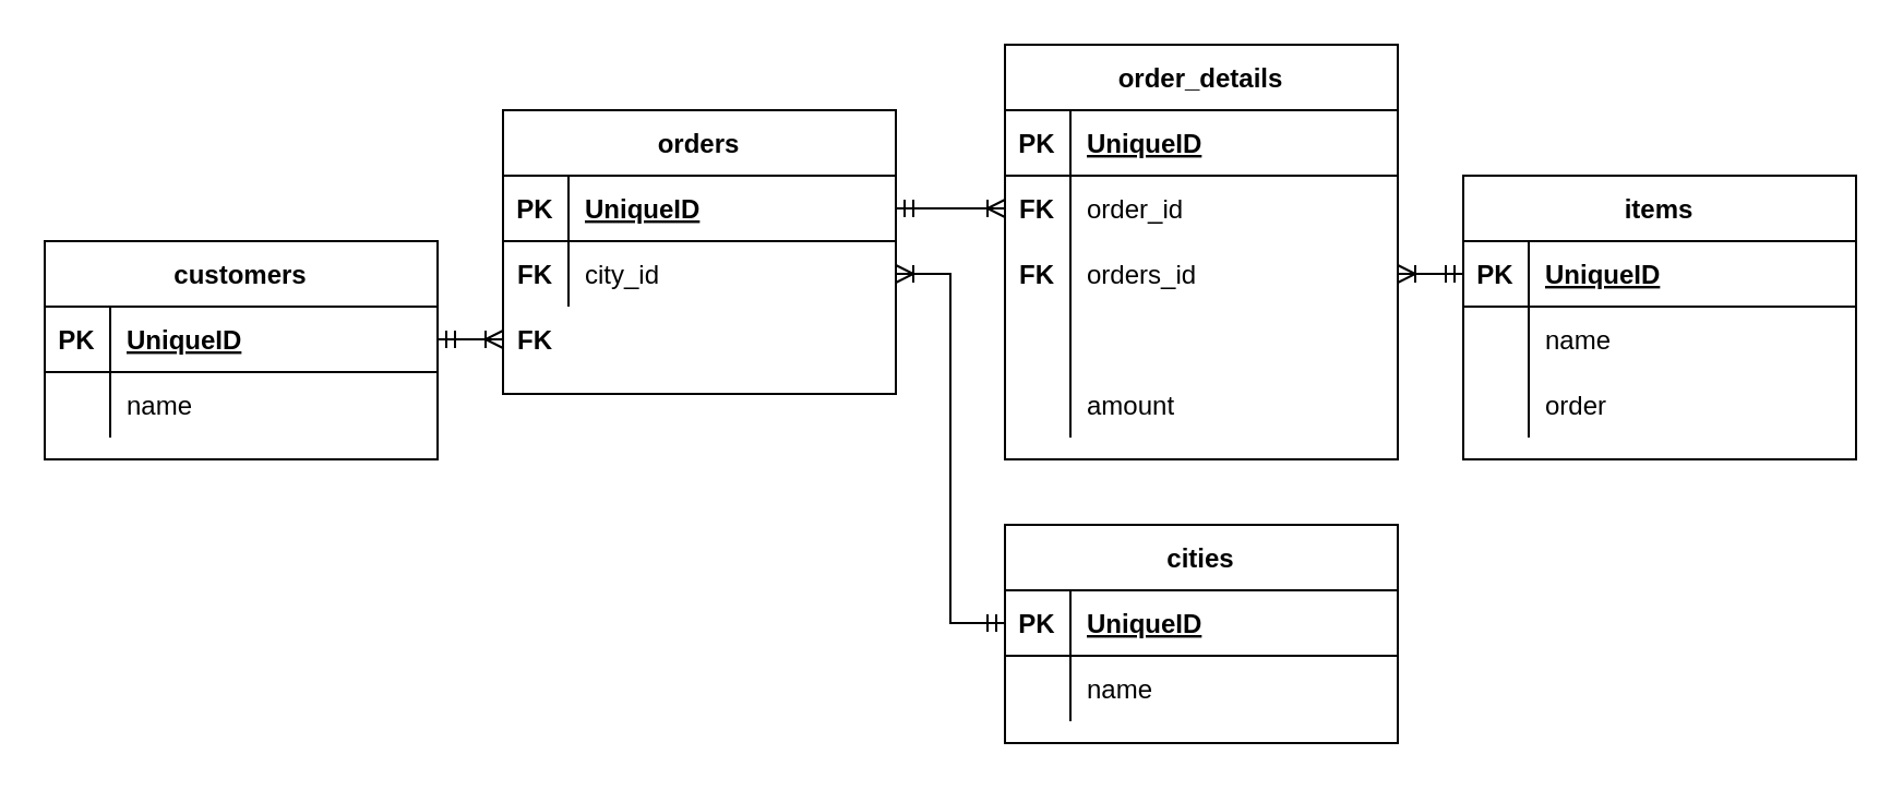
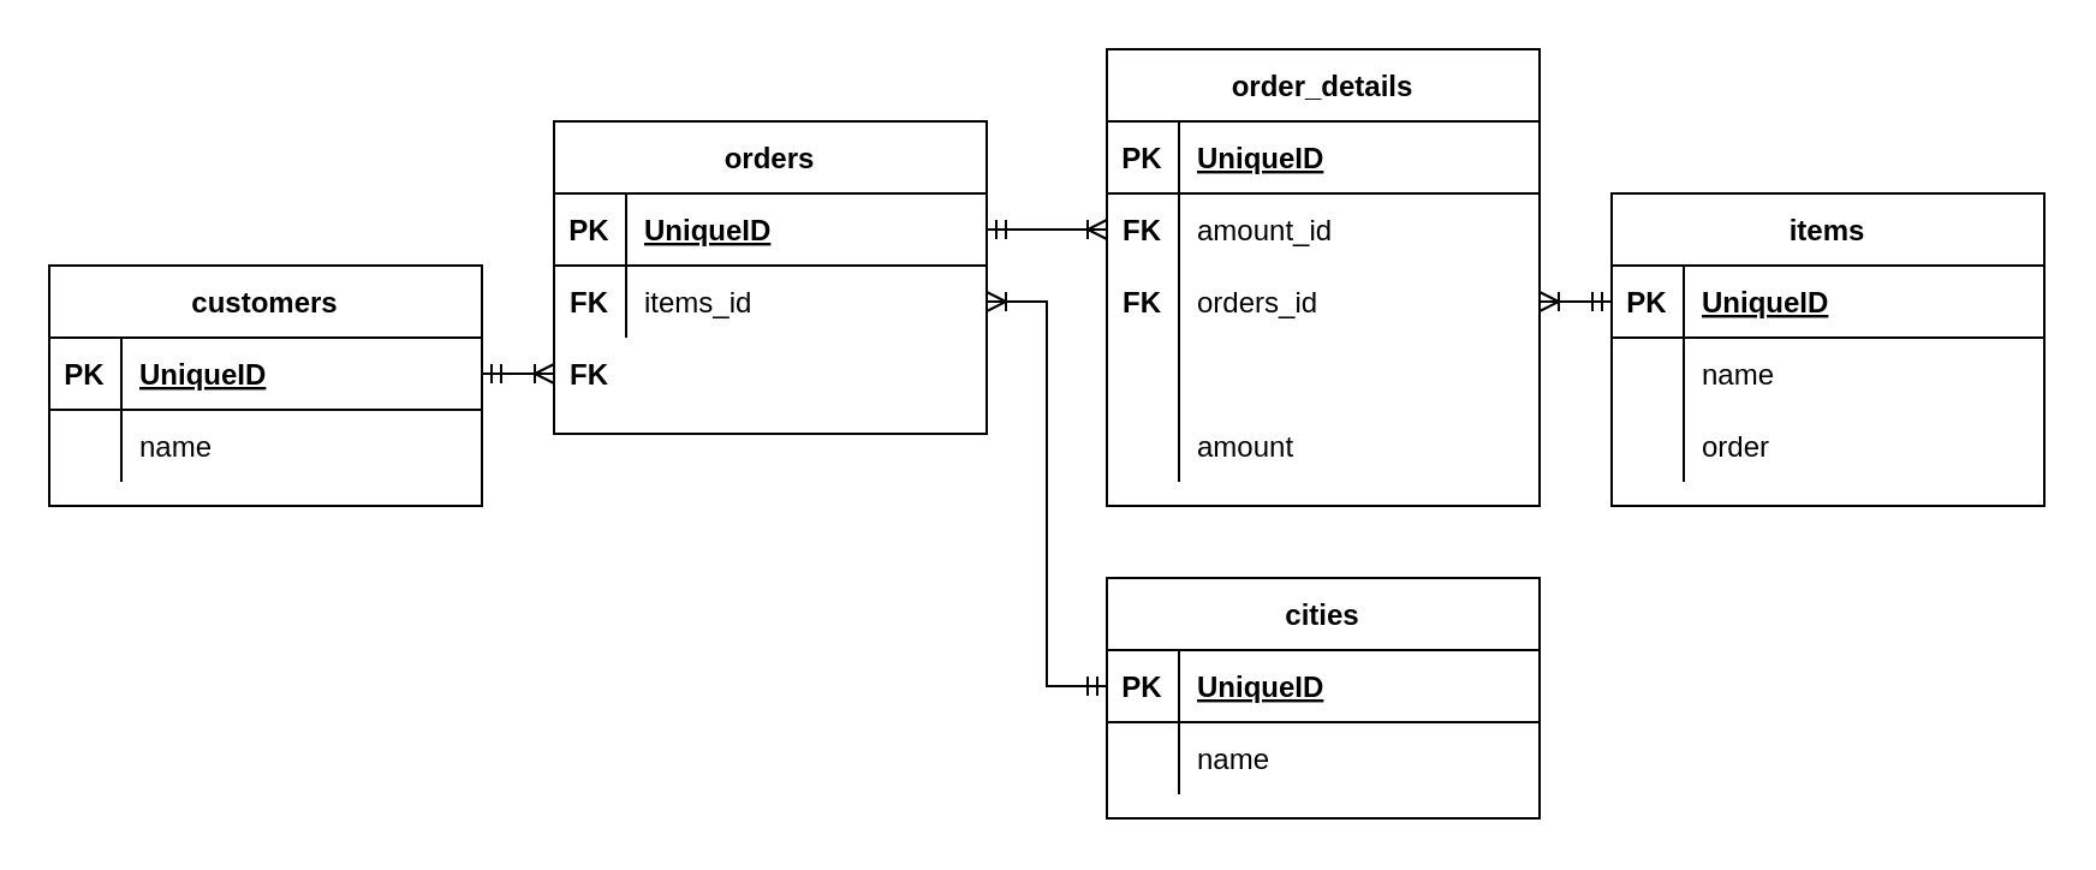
  <mxCell id="0" />
  <mxCell id="1" parent="0" />
  <mxCell id="2" value="customers" style="shape=table;startSize=30;container=1;collapsible=1;childLayout=tableLayout;fixedRows=1;rowLines=0;fontStyle=1;align=center;resizeLast=1;" vertex="1" parent="1"><mxGeometry x="20" y="110" width="180" height="100" as="geometry" /></mxCell>
  <mxCell id="3" value="" style="shape=partialRectangle;collapsible=0;dropTarget=0;pointerEvents=0;fillColor=none;top=0;left=0;bottom=1;right=0;points=[[0,0.5],[1,0.5]];portConstraint=eastwest;" vertex="1" parent="2"><mxGeometry y="30" width="180" height="30" as="geometry" /></mxCell>
  <mxCell id="4" value="PK" style="shape=partialRectangle;connectable=0;fillColor=none;top=0;left=0;bottom=0;right=0;fontStyle=1;overflow=hidden;" vertex="1" parent="3"><mxGeometry width="30" height="30" as="geometry" /></mxCell>
  <mxCell id="5" value="UniqueID" style="shape=partialRectangle;connectable=0;fillColor=none;top=0;left=0;bottom=0;right=0;align=left;spacingLeft=6;fontStyle=5;overflow=hidden;" vertex="1" parent="3"><mxGeometry x="30" width="150" height="30" as="geometry" /></mxCell>
  <mxCell id="6" value="" style="shape=partialRectangle;collapsible=0;dropTarget=0;pointerEvents=0;fillColor=none;top=0;left=0;bottom=0;right=0;points=[[0,0.5],[1,0.5]];portConstraint=eastwest;" vertex="1" parent="2"><mxGeometry y="60" width="180" height="30" as="geometry" /></mxCell>
  <mxCell id="7" value="" style="shape=partialRectangle;connectable=0;fillColor=none;top=0;left=0;bottom=0;right=0;editable=1;overflow=hidden;" vertex="1" parent="6"><mxGeometry width="30" height="30" as="geometry" /></mxCell>
  <mxCell id="8" value="name" style="shape=partialRectangle;connectable=0;fillColor=none;top=0;left=0;bottom=0;right=0;align=left;spacingLeft=6;overflow=hidden;" vertex="1" parent="6"><mxGeometry x="30" width="150" height="30" as="geometry" /></mxCell>
  <mxCell id="9" value="orders" style="shape=table;startSize=30;container=1;collapsible=1;childLayout=tableLayout;fixedRows=1;rowLines=0;fontStyle=1;align=center;resizeLast=1;" vertex="1" parent="1"><mxGeometry x="230" y="50" width="180" height="130" as="geometry" /></mxCell>
  <mxCell id="10" value="" style="shape=partialRectangle;collapsible=0;dropTarget=0;pointerEvents=0;fillColor=none;top=0;left=0;bottom=1;right=0;points=[[0,0.5],[1,0.5]];portConstraint=eastwest;" vertex="1" parent="9"><mxGeometry y="30" width="180" height="30" as="geometry" /></mxCell>
  <mxCell id="11" value="PK" style="shape=partialRectangle;connectable=0;fillColor=none;top=0;left=0;bottom=0;right=0;fontStyle=1;overflow=hidden;" vertex="1" parent="10"><mxGeometry width="30" height="30" as="geometry" /></mxCell>
  <mxCell id="12" value="UniqueID" style="shape=partialRectangle;connectable=0;fillColor=none;top=0;left=0;bottom=0;right=0;align=left;spacingLeft=6;fontStyle=5;overflow=hidden;" vertex="1" parent="10"><mxGeometry x="30" width="150" height="30" as="geometry" /></mxCell>
  <mxCell id="13" value="" style="shape=partialRectangle;collapsible=0;dropTarget=0;pointerEvents=0;fillColor=none;top=0;left=0;bottom=0;right=0;points=[[0,0.5],[1,0.5]];portConstraint=eastwest;" vertex="1" parent="9"><mxGeometry y="60" width="180" height="30" as="geometry" /></mxCell>
  <mxCell id="14" value="FK" style="shape=partialRectangle;connectable=0;fillColor=none;top=0;left=0;bottom=0;right=0;editable=1;overflow=hidden;fontStyle=1" vertex="1" parent="13"><mxGeometry width="30" height="30" as="geometry" /></mxCell>
- <mxCell id="15" value="city_id" style="shape=partialRectangle;connectable=0;fillColor=none;top=0;left=0;bottom=0;right=0;align=left;spacingLeft=6;overflow=hidden;" vertex="1" parent="13"><mxGeometry x="30" width="150" height="30" as="geometry" /></mxCell>
+ <mxCell id="15" value="items_id" style="shape=partialRectangle;connectable=0;fillColor=none;top=0;left=0;bottom=0;right=0;align=left;spacingLeft=6;overflow=hidden;" vertex="1" parent="13"><mxGeometry x="30" width="150" height="30" as="geometry" /></mxCell>
  <mxCell id="16" value="" style="shape=partialRectangle;collapsible=0;dropTarget=0;pointerEvents=0;fillColor=none;top=0;left=0;bottom=0;right=0;points=[[0,0.5],[1,0.5]];portConstraint=eastwest;" vertex="1" parent="9"><mxGeometry y="90" width="180" height="30" as="geometry" /></mxCell>
  <mxCell id="17" value="FK" style="shape=partialRectangle;connectable=0;fillColor=none;top=0;left=0;bottom=0;right=0;editable=1;overflow=hidden;fontStyle=1" vertex="1" parent="16"><mxGeometry width="30" height="30" as="geometry" /></mxCell>
  <mxCell id="18" value="order_details" style="shape=table;startSize=30;container=1;collapsible=1;childLayout=tableLayout;fixedRows=1;rowLines=0;fontStyle=1;align=center;resizeLast=1;" vertex="1" parent="1"><mxGeometry x="460" y="20" width="180" height="190" as="geometry" /></mxCell>
  <mxCell id="19" value="" style="shape=partialRectangle;collapsible=0;dropTarget=0;pointerEvents=0;fillColor=none;top=0;left=0;bottom=1;right=0;points=[[0,0.5],[1,0.5]];portConstraint=eastwest;" vertex="1" parent="18"><mxGeometry y="30" width="180" height="30" as="geometry" /></mxCell>
  <mxCell id="20" value="PK" style="shape=partialRectangle;connectable=0;fillColor=none;top=0;left=0;bottom=0;right=0;fontStyle=1;overflow=hidden;" vertex="1" parent="19"><mxGeometry width="30" height="30" as="geometry" /></mxCell>
  <mxCell id="21" value="UniqueID" style="shape=partialRectangle;connectable=0;fillColor=none;top=0;left=0;bottom=0;right=0;align=left;spacingLeft=6;fontStyle=5;overflow=hidden;" vertex="1" parent="19"><mxGeometry x="30" width="150" height="30" as="geometry" /></mxCell>
  <mxCell id="22" value="" style="shape=partialRectangle;collapsible=0;dropTarget=0;pointerEvents=0;fillColor=none;top=0;left=0;bottom=0;right=0;points=[[0,0.5],[1,0.5]];portConstraint=eastwest;" vertex="1" parent="18"><mxGeometry y="60" width="180" height="30" as="geometry" /></mxCell>
  <mxCell id="23" value="FK" style="shape=partialRectangle;connectable=0;fillColor=none;top=0;left=0;bottom=0;right=0;editable=1;overflow=hidden;fontStyle=1" vertex="1" parent="22"><mxGeometry width="30" height="30" as="geometry" /></mxCell>
- <mxCell id="24" value="order_id" style="shape=partialRectangle;connectable=0;fillColor=none;top=0;left=0;bottom=0;right=0;align=left;spacingLeft=6;overflow=hidden;" vertex="1" parent="22"><mxGeometry x="30" width="150" height="30" as="geometry" /></mxCell>
+ <mxCell id="24" value="amount_id" style="shape=partialRectangle;connectable=0;fillColor=none;top=0;left=0;bottom=0;right=0;align=left;spacingLeft=6;overflow=hidden;" vertex="1" parent="22"><mxGeometry x="30" width="150" height="30" as="geometry" /></mxCell>
  <mxCell id="25" value="" style="shape=partialRectangle;collapsible=0;dropTarget=0;pointerEvents=0;fillColor=none;top=0;left=0;bottom=0;right=0;points=[[0,0.5],[1,0.5]];portConstraint=eastwest;" vertex="1" parent="18"><mxGeometry y="90" width="180" height="30" as="geometry" /></mxCell>
  <mxCell id="26" value="FK" style="shape=partialRectangle;connectable=0;fillColor=none;top=0;left=0;bottom=0;right=0;editable=1;overflow=hidden;fontStyle=1" vertex="1" parent="25"><mxGeometry width="30" height="30" as="geometry" /></mxCell>
  <mxCell id="27" value="orders_id" style="shape=partialRectangle;connectable=0;fillColor=none;top=0;left=0;bottom=0;right=0;align=left;spacingLeft=6;overflow=hidden;" vertex="1" parent="25"><mxGeometry x="30" width="150" height="30" as="geometry" /></mxCell>
  <mxCell id="28" value="" style="shape=partialRectangle;collapsible=0;dropTarget=0;pointerEvents=0;fillColor=none;top=0;left=0;bottom=0;right=0;points=[[0,0.5],[1,0.5]];portConstraint=eastwest;" vertex="1" parent="18"><mxGeometry y="120" width="180" height="30" as="geometry" /></mxCell>
  <mxCell id="29" value="" style="shape=partialRectangle;connectable=0;fillColor=none;top=0;left=0;bottom=0;right=0;editable=1;overflow=hidden;fontStyle=1" vertex="1" parent="28"><mxGeometry width="30" height="30" as="geometry" /></mxCell>
  <mxCell id="30" value="" style="shape=partialRectangle;collapsible=0;dropTarget=0;pointerEvents=0;fillColor=none;top=0;left=0;bottom=0;right=0;points=[[0,0.5],[1,0.5]];portConstraint=eastwest;" vertex="1" parent="18"><mxGeometry y="150" width="180" height="30" as="geometry" /></mxCell>
  <mxCell id="31" value="" style="shape=partialRectangle;connectable=0;fillColor=none;top=0;left=0;bottom=0;right=0;editable=1;overflow=hidden;fontStyle=1" vertex="1" parent="30"><mxGeometry width="30" height="30" as="geometry" /></mxCell>
  <mxCell id="32" value="amount" style="shape=partialRectangle;connectable=0;fillColor=none;top=0;left=0;bottom=0;right=0;align=left;spacingLeft=6;overflow=hidden;" vertex="1" parent="30"><mxGeometry x="30" width="150" height="30" as="geometry" /></mxCell>
  <mxCell id="33" value="cities" style="shape=table;startSize=30;container=1;collapsible=1;childLayout=tableLayout;fixedRows=1;rowLines=0;fontStyle=1;align=center;resizeLast=1;" vertex="1" parent="1"><mxGeometry x="460" y="240" width="180" height="100" as="geometry" /></mxCell>
  <mxCell id="34" value="" style="shape=partialRectangle;collapsible=0;dropTarget=0;pointerEvents=0;fillColor=none;top=0;left=0;bottom=1;right=0;points=[[0,0.5],[1,0.5]];portConstraint=eastwest;" vertex="1" parent="33"><mxGeometry y="30" width="180" height="30" as="geometry" /></mxCell>
  <mxCell id="35" value="PK" style="shape=partialRectangle;connectable=0;fillColor=none;top=0;left=0;bottom=0;right=0;fontStyle=1;overflow=hidden;" vertex="1" parent="34"><mxGeometry width="30" height="30" as="geometry" /></mxCell>
  <mxCell id="36" value="UniqueID" style="shape=partialRectangle;connectable=0;fillColor=none;top=0;left=0;bottom=0;right=0;align=left;spacingLeft=6;fontStyle=5;overflow=hidden;" vertex="1" parent="34"><mxGeometry x="30" width="150" height="30" as="geometry" /></mxCell>
  <mxCell id="37" value="" style="shape=partialRectangle;collapsible=0;dropTarget=0;pointerEvents=0;fillColor=none;top=0;left=0;bottom=0;right=0;points=[[0,0.5],[1,0.5]];portConstraint=eastwest;" vertex="1" parent="33"><mxGeometry y="60" width="180" height="30" as="geometry" /></mxCell>
  <mxCell id="38" value="" style="shape=partialRectangle;connectable=0;fillColor=none;top=0;left=0;bottom=0;right=0;editable=1;overflow=hidden;" vertex="1" parent="37"><mxGeometry width="30" height="30" as="geometry" /></mxCell>
  <mxCell id="39" value="name" style="shape=partialRectangle;connectable=0;fillColor=none;top=0;left=0;bottom=0;right=0;align=left;spacingLeft=6;overflow=hidden;" vertex="1" parent="37"><mxGeometry x="30" width="150" height="30" as="geometry" /></mxCell>
  <mxCell id="40" style="edgeStyle=orthogonalEdgeStyle;rounded=0;orthogonalLoop=1;jettySize=auto;html=1;exitX=1;exitY=0.5;exitDx=0;exitDy=0;entryX=0;entryY=0.5;entryDx=0;entryDy=0;endArrow=ERmandOne;endFill=0;startArrow=ERoneToMany;startFill=0;" edge="1" parent="1" source="13" target="34"><mxGeometry relative="1" as="geometry" /></mxCell>
  <mxCell id="41" style="edgeStyle=orthogonalEdgeStyle;rounded=0;orthogonalLoop=1;jettySize=auto;html=1;exitX=0;exitY=0.5;exitDx=0;exitDy=0;entryX=1;entryY=0.5;entryDx=0;entryDy=0;endArrow=ERmandOne;endFill=0;startArrow=ERoneToMany;startFill=0;" edge="1" parent="1" source="16" target="3"><mxGeometry relative="1" as="geometry" /></mxCell>
  <mxCell id="42" style="edgeStyle=orthogonalEdgeStyle;rounded=0;orthogonalLoop=1;jettySize=auto;html=1;exitX=0;exitY=0.5;exitDx=0;exitDy=0;entryX=1;entryY=0.5;entryDx=0;entryDy=0;startArrow=ERoneToMany;startFill=0;endArrow=ERmandOne;endFill=0;" edge="1" parent="1" source="22" target="10"><mxGeometry relative="1" as="geometry" /></mxCell>
  <mxCell id="43" value="items" style="shape=table;startSize=30;container=1;collapsible=1;childLayout=tableLayout;fixedRows=1;rowLines=0;fontStyle=1;align=center;resizeLast=1;" vertex="1" parent="1"><mxGeometry x="670" y="80" width="180" height="130" as="geometry" /></mxCell>
  <mxCell id="44" value="" style="shape=partialRectangle;collapsible=0;dropTarget=0;pointerEvents=0;fillColor=none;top=0;left=0;bottom=1;right=0;points=[[0,0.5],[1,0.5]];portConstraint=eastwest;" vertex="1" parent="43"><mxGeometry y="30" width="180" height="30" as="geometry" /></mxCell>
  <mxCell id="45" value="PK" style="shape=partialRectangle;connectable=0;fillColor=none;top=0;left=0;bottom=0;right=0;fontStyle=1;overflow=hidden;" vertex="1" parent="44"><mxGeometry width="30" height="30" as="geometry" /></mxCell>
  <mxCell id="46" value="UniqueID" style="shape=partialRectangle;connectable=0;fillColor=none;top=0;left=0;bottom=0;right=0;align=left;spacingLeft=6;fontStyle=5;overflow=hidden;" vertex="1" parent="44"><mxGeometry x="30" width="150" height="30" as="geometry" /></mxCell>
  <mxCell id="47" value="" style="shape=partialRectangle;collapsible=0;dropTarget=0;pointerEvents=0;fillColor=none;top=0;left=0;bottom=0;right=0;points=[[0,0.5],[1,0.5]];portConstraint=eastwest;" vertex="1" parent="43"><mxGeometry y="60" width="180" height="30" as="geometry" /></mxCell>
  <mxCell id="48" value="" style="shape=partialRectangle;connectable=0;fillColor=none;top=0;left=0;bottom=0;right=0;editable=1;overflow=hidden;fontStyle=1" vertex="1" parent="47"><mxGeometry width="30" height="30" as="geometry" /></mxCell>
  <mxCell id="49" value="name" style="shape=partialRectangle;connectable=0;fillColor=none;top=0;left=0;bottom=0;right=0;align=left;spacingLeft=6;overflow=hidden;" vertex="1" parent="47"><mxGeometry x="30" width="150" height="30" as="geometry" /></mxCell>
  <mxCell id="50" value="" style="shape=partialRectangle;collapsible=0;dropTarget=0;pointerEvents=0;fillColor=none;top=0;left=0;bottom=0;right=0;points=[[0,0.5],[1,0.5]];portConstraint=eastwest;" vertex="1" parent="43"><mxGeometry y="90" width="180" height="30" as="geometry" /></mxCell>
  <mxCell id="51" value="" style="shape=partialRectangle;connectable=0;fillColor=none;top=0;left=0;bottom=0;right=0;editable=1;overflow=hidden;fontStyle=1" vertex="1" parent="50"><mxGeometry width="30" height="30" as="geometry" /></mxCell>
  <mxCell id="52" value="order" style="shape=partialRectangle;connectable=0;fillColor=none;top=0;left=0;bottom=0;right=0;align=left;spacingLeft=6;overflow=hidden;" vertex="1" parent="50"><mxGeometry x="30" width="150" height="30" as="geometry" /></mxCell>
  <mxCell id="53" style="edgeStyle=orthogonalEdgeStyle;rounded=0;orthogonalLoop=1;jettySize=auto;html=1;exitX=1;exitY=0.5;exitDx=0;exitDy=0;entryX=0;entryY=0.5;entryDx=0;entryDy=0;startArrow=ERoneToMany;startFill=0;endArrow=ERmandOne;endFill=0;" edge="1" parent="1" source="25" target="44"><mxGeometry relative="1" as="geometry" /></mxCell>
